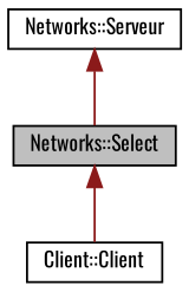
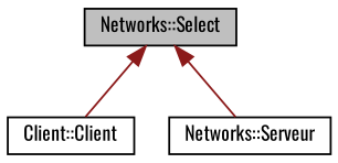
  digraph {
    fontname=Oswald
    node [color=black fillcolor=white fontname=Oswald fontsize=10 shape=record style=filled]
    edge [color=firebrick4 dir=back fontname=Oswald fontsize=10 labelfontname=Helvetica labelfontsize=10 style=solid]
    n1 [fillcolor=grey75 fontcolor=black height=0.2 label="Networks::Select" width=0.4]
    n2 [height=0.2 label="Client::Client" width=0.4]
    n3 [height=0.2 label="Networks::Serveur" width=0.4]
    n1 -> n2
-   n3 -> n1
+   n1 -> n3
  }
